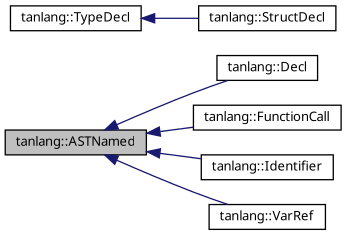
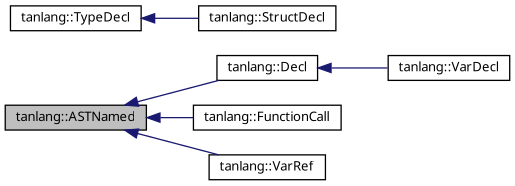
  digraph {
    fontname="Noto Sans"
    rankdir=LR
    node [color=black fillcolor=white fontname="Noto Sans" fontsize=10 shape=record style=filled]
    edge [color=midnightblue dir=back fontname="Noto Sans" fontsize=10 labelfontname=Helvetica labelfontsize=10 style=solid]
    n1 [fillcolor=grey75 fontcolor=black height=0.2 label="tanlang::ASTNamed" width=0.4]
    n2 [height=0.2 label="tanlang::Decl" width=0.4]
    n3 [height=0.2 label="tanlang::FunctionCall" width=0.4]
-   n4 [height=0.2 label="tanlang::Identifier" width=0.4]
    n5 [height=0.2 label="tanlang::VarRef" width=0.4]
+   n6 [height=0.2 label="tanlang::VarDecl" width=0.4]
    n7 [height=0.2 label="tanlang::TypeDecl" width=0.4]
    n8 [height=0.2 label="tanlang::StructDecl" width=0.4]
    n1 -> n2
    n1 -> n3
-   n1 -> n4
    n1 -> n5
+   n2 -> n6
    n7 -> n8
  }
